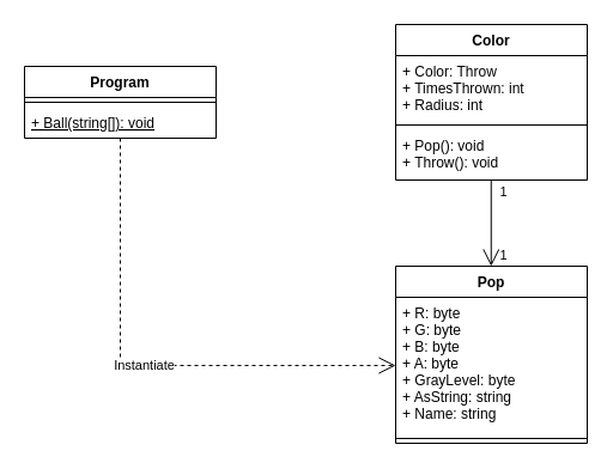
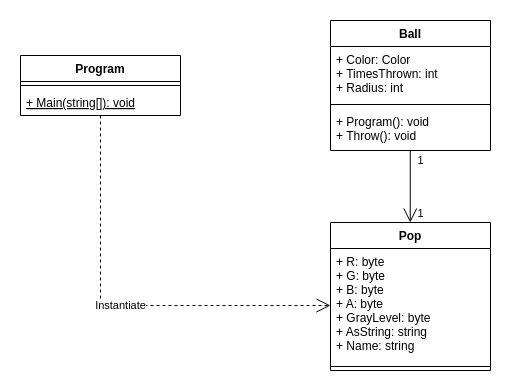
  <mxCell id="0" />
  <mxCell id="1" parent="0" />
  <mxCell id="2" value="Program" style="swimlane;fontStyle=1;align=center;verticalAlign=top;childLayout=stackLayout;horizontal=1;startSize=26;horizontalStack=0;resizeParent=1;resizeParentMax=0;resizeLast=0;collapsible=1;marginBottom=0;" vertex="1" parent="1"><mxGeometry x="20" y="55" width="160" height="60" as="geometry" /></mxCell>
  <mxCell id="3" value="" style="line;strokeWidth=1;fillColor=none;align=left;verticalAlign=middle;spacingTop=-1;spacingLeft=3;spacingRight=3;rotatable=0;labelPosition=right;points=[];portConstraint=eastwest;" vertex="1" parent="2"><mxGeometry y="26" width="160" height="8" as="geometry" /></mxCell>
- <mxCell id="4" value="+ Ball(string[]): void" style="text;strokeColor=none;fillColor=none;align=left;verticalAlign=top;spacingLeft=4;spacingRight=4;overflow=hidden;rotatable=0;points=[[0,0.5],[1,0.5]];portConstraint=eastwest;fontStyle=4" vertex="1" parent="2"><mxGeometry y="34" width="160" height="26" as="geometry" /></mxCell>
+ <mxCell id="4" value="+ Main(string[]): void" style="text;strokeColor=none;fillColor=none;align=left;verticalAlign=top;spacingLeft=4;spacingRight=4;overflow=hidden;rotatable=0;points=[[0,0.5],[1,0.5]];portConstraint=eastwest;fontStyle=4" vertex="1" parent="2"><mxGeometry y="34" width="160" height="26" as="geometry" /></mxCell>
  <mxCell id="5" value="Pop" style="swimlane;fontStyle=1;align=center;verticalAlign=top;childLayout=stackLayout;horizontal=1;startSize=26;horizontalStack=0;resizeParent=1;resizeParentMax=0;resizeLast=0;collapsible=1;marginBottom=0;" vertex="1" parent="1"><mxGeometry x="330" y="222" width="160" height="148" as="geometry" /></mxCell>
  <mxCell id="6" value="+ R: byte&#10;+ G: byte&#10;+ B: byte&#10;+ A: byte&#10;+ GrayLevel: byte&#10;+ AsString: string&#10;+ Name: string&#10;" style="text;strokeColor=none;fillColor=none;align=left;verticalAlign=top;spacingLeft=4;spacingRight=4;overflow=hidden;rotatable=0;points=[[0,0.5],[1,0.5]];portConstraint=eastwest;" vertex="1" parent="5"><mxGeometry y="26" width="160" height="114" as="geometry" /></mxCell>
  <mxCell id="7" value="" style="line;strokeWidth=1;fillColor=none;align=left;verticalAlign=middle;spacingTop=-1;spacingLeft=3;spacingRight=3;rotatable=0;labelPosition=right;points=[];portConstraint=eastwest;" vertex="1" parent="5"><mxGeometry y="140" width="160" height="8" as="geometry" /></mxCell>
- <mxCell id="8" value="Color" style="swimlane;fontStyle=1;align=center;verticalAlign=top;childLayout=stackLayout;horizontal=1;startSize=26;horizontalStack=0;resizeParent=1;resizeParentMax=0;resizeLast=0;collapsible=1;marginBottom=0;" vertex="1" parent="1"><mxGeometry x="330" y="20" width="160" height="130" as="geometry" /></mxCell>
- <mxCell id="9" value="+ Color: Throw&#10;+ TimesThrown: int&#10;+ Radius: int&#10;" style="text;strokeColor=none;fillColor=none;align=left;verticalAlign=top;spacingLeft=4;spacingRight=4;overflow=hidden;rotatable=0;points=[[0,0.5],[1,0.5]];portConstraint=eastwest;" vertex="1" parent="8"><mxGeometry y="26" width="160" height="54" as="geometry" /></mxCell>
+ <mxCell id="8" value="Ball" style="swimlane;fontStyle=1;align=center;verticalAlign=top;childLayout=stackLayout;horizontal=1;startSize=26;horizontalStack=0;resizeParent=1;resizeParentMax=0;resizeLast=0;collapsible=1;marginBottom=0;" vertex="1" parent="1"><mxGeometry x="330" y="20" width="160" height="130" as="geometry" /></mxCell>
+ <mxCell id="9" value="+ Color: Color&#10;+ TimesThrown: int&#10;+ Radius: int&#10;" style="text;strokeColor=none;fillColor=none;align=left;verticalAlign=top;spacingLeft=4;spacingRight=4;overflow=hidden;rotatable=0;points=[[0,0.5],[1,0.5]];portConstraint=eastwest;" vertex="1" parent="8"><mxGeometry y="26" width="160" height="54" as="geometry" /></mxCell>
  <mxCell id="10" value="" style="line;strokeWidth=1;fillColor=none;align=left;verticalAlign=middle;spacingTop=-1;spacingLeft=3;spacingRight=3;rotatable=0;labelPosition=right;points=[];portConstraint=eastwest;" vertex="1" parent="8"><mxGeometry y="80" width="160" height="8" as="geometry" /></mxCell>
- <mxCell id="11" value="+ Pop(): void&#10;+ Throw(): void&#10;" style="text;strokeColor=none;fillColor=none;align=left;verticalAlign=top;spacingLeft=4;spacingRight=4;overflow=hidden;rotatable=0;points=[[0,0.5],[1,0.5]];portConstraint=eastwest;" vertex="1" parent="8"><mxGeometry y="88" width="160" height="42" as="geometry" /></mxCell>
+ <mxCell id="11" value="+ Program(): void&#10;+ Throw(): void&#10;" style="text;strokeColor=none;fillColor=none;align=left;verticalAlign=top;spacingLeft=4;spacingRight=4;overflow=hidden;rotatable=0;points=[[0,0.5],[1,0.5]];portConstraint=eastwest;" vertex="1" parent="8"><mxGeometry y="88" width="160" height="42" as="geometry" /></mxCell>
  <mxCell id="12" value="Instantiate" style="endArrow=open;endSize=12;dashed=1;html=1;rounded=0;exitX=0.5;exitY=1;exitDx=0;exitDy=0;entryX=0;entryY=0.5;entryDx=0;entryDy=0;" edge="1" parent="1" source="2" target="6"><mxGeometry width="160" relative="1" as="geometry"><mxPoint x="60" y="185" as="sourcePoint" /><mxPoint x="240" y="315" as="targetPoint" /><Array as="points"><mxPoint x="100" y="305" /></Array></mxGeometry></mxCell>
  <mxCell id="13" value="1" style="endArrow=open;html=1;edgeStyle=orthogonalEdgeStyle;rounded=0;endFill=0;endSize=12;" edge="1" parent="1"><mxGeometry x="-0.722" y="10" relative="1" as="geometry"><mxPoint x="409.75" y="150" as="sourcePoint" /><mxPoint x="409.75" y="222" as="targetPoint" /><mxPoint as="offset" /></mxGeometry></mxCell>
  <mxCell id="14" value="1" style="edgeLabel;html=1;align=center;verticalAlign=middle;resizable=0;points=[];" vertex="1" connectable="0" parent="13"><mxGeometry x="0.361" relative="1" as="geometry"><mxPoint x="10" y="13" as="offset" /></mxGeometry></mxCell>
